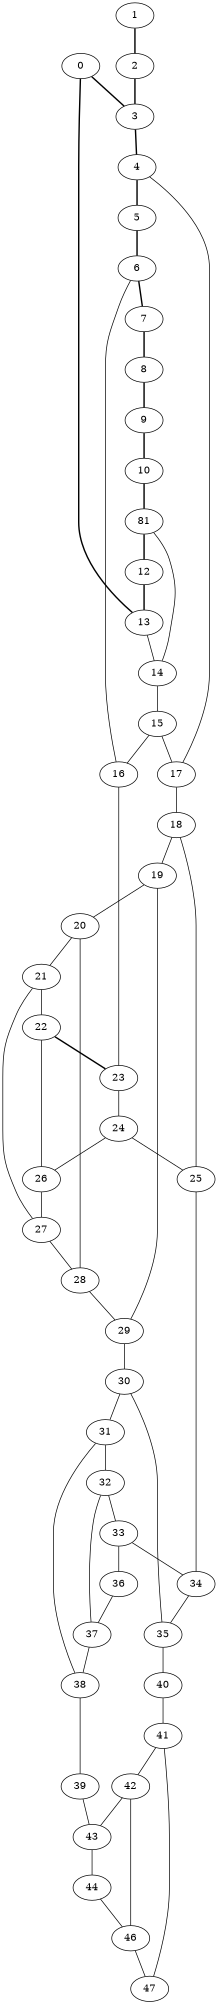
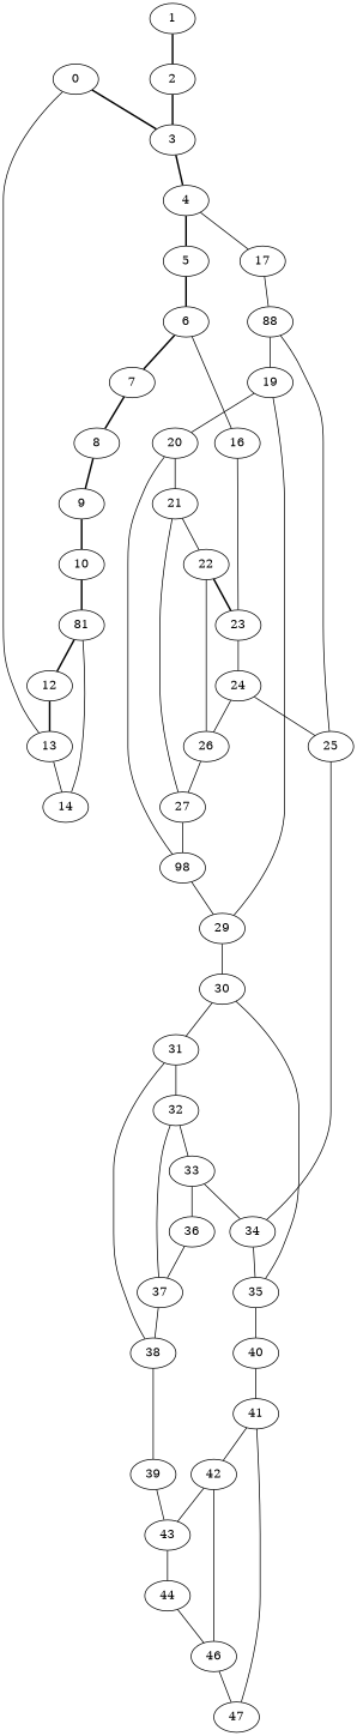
  graph {
    0
    13
    3
    1
    2
    14
-   15
    4
    5
    17
    6
-   18
+   18 [label=88]
    7
    16
    19
    25
    8
    23
    9
    24
    10
    n22 [label=81]
    12
    26
    20
    29
    34
    21
-   28
+   28 [label=98]
    30
    35
    22
    27
    31
    40
    32
    38
    33
    37
    39
    41
    36
    43
    42
    47
    44
    46
-   0 -- 13 [style=bold]
+   0 -- 13 [style=solid]
    0 -- 3 [style=bold]
    13 -- 14
    3 -- 4 [style=bold]
    1 -- 2 [style=bold]
    2 -- 3 [style=bold]
-   14 -- 15
-   15 -- 17
-   15 -- 16
    4 -- 5 [style=bold]
    4 -- 17
    5 -- 6 [style=bold]
    17 -- 18
    6 -- 7 [style=bold]
    6 -- 16
    18 -- 19
    18 -- 25
    7 -- 8 [style=bold]
    16 -- 23
    19 -- 20
    19 -- 29
    25 -- 34
    8 -- 9 [style=bold]
    23 -- 24
    9 -- 10 [style=bold]
    24 -- 25
    24 -- 26
    10 -- n22 [style=bold]
    n22 -- 14
    n22 -- 12 [style=bold]
    12 -- 13 [style=bold]
    26 -- 27
    20 -- 21
    20 -- 28
    29 -- 30
    34 -- 35
    21 -- 22
    21 -- 27
    28 -- 29
    30 -- 35
    30 -- 31
    35 -- 40
    22 -- 23 [style=bold]
    22 -- 26
    27 -- 28
    31 -- 32
    31 -- 38
    40 -- 41
    32 -- 33
    32 -- 37
    38 -- 39
    33 -- 34
    33 -- 36
    37 -- 38
    39 -- 43
    41 -- 42
    41 -- 47
    36 -- 37
    43 -- 44
    42 -- 43
    42 -- 46
    44 -- 46
    46 -- 47
  }
